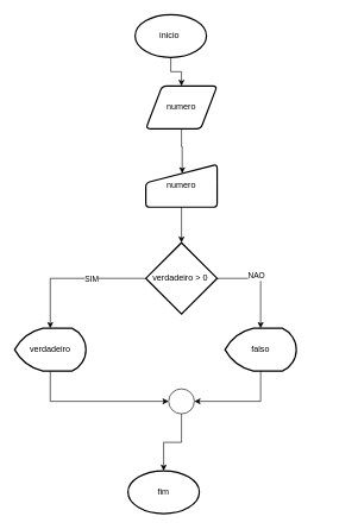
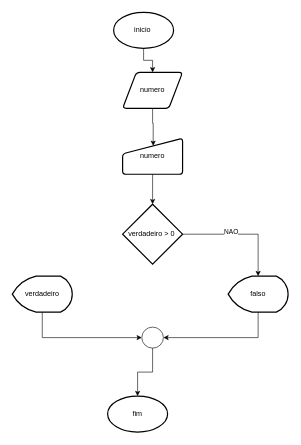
  <mxCell id="0" />
  <mxCell id="1" parent="0" />
  <mxCell id="2" value="" style="edgeStyle=orthogonalEdgeStyle;rounded=0;orthogonalLoop=1;jettySize=auto;html=1;" edge="1" parent="1" source="3" target="4"><mxGeometry relative="1" as="geometry" /></mxCell>
  <mxCell id="3" value="inicio&amp;nbsp;" style="strokeWidth=2;html=1;shape=mxgraph.flowchart.start_1;whiteSpace=wrap;" vertex="1" parent="1"><mxGeometry x="189" y="20" width="100" height="60" as="geometry" /></mxCell>
  <mxCell id="4" value="numero" style="shape=parallelogram;html=1;strokeWidth=2;perimeter=parallelogramPerimeter;whiteSpace=wrap;rounded=1;arcSize=12;size=0.23;" vertex="1" parent="1"><mxGeometry x="204" y="120" width="100" height="60" as="geometry" /></mxCell>
  <mxCell id="5" value="numero" style="html=1;strokeWidth=2;shape=manualInput;whiteSpace=wrap;rounded=1;size=26;arcSize=11;" vertex="1" parent="1"><mxGeometry x="204" y="230" width="100" height="60" as="geometry" /></mxCell>
  <mxCell id="6" style="edgeStyle=orthogonalEdgeStyle;rounded=0;orthogonalLoop=1;jettySize=auto;html=1;exitX=0.5;exitY=1;exitDx=0;exitDy=0;entryX=0.51;entryY=0.212;entryDx=0;entryDy=0;entryPerimeter=0;" edge="1" parent="1" source="4" target="5"><mxGeometry relative="1" as="geometry" /></mxCell>
- <mxCell id="7" value="" style="edgeStyle=orthogonalEdgeStyle;rounded=0;orthogonalLoop=1;jettySize=auto;html=1;" edge="1" parent="1" source="9" target="12"><mxGeometry relative="1" as="geometry" /></mxCell>
- <mxCell id="8" value="SIM" style="edgeLabel;html=1;align=center;verticalAlign=middle;resizable=0;points=[];" vertex="1" connectable="0" parent="7"><mxGeometry x="-0.237" y="1" relative="1" as="geometry"><mxPoint x="1" as="offset" /></mxGeometry></mxCell>
  <mxCell id="9" value="verdadeiro &amp;gt; 0&amp;nbsp;" style="strokeWidth=2;html=1;shape=mxgraph.flowchart.decision;whiteSpace=wrap;" vertex="1" parent="1"><mxGeometry x="204" y="340" width="100" height="100" as="geometry" /></mxCell>
  <mxCell id="10" style="edgeStyle=orthogonalEdgeStyle;rounded=0;orthogonalLoop=1;jettySize=auto;html=1;exitX=0.5;exitY=1;exitDx=0;exitDy=0;entryX=0.5;entryY=0;entryDx=0;entryDy=0;entryPerimeter=0;" edge="1" parent="1" source="5" target="9"><mxGeometry relative="1" as="geometry" /></mxCell>
- <mxCell id="11" value="falso" style="strokeWidth=2;html=1;shape=mxgraph.flowchart.display;whiteSpace=wrap;" vertex="1" parent="1"><mxGeometry x="315" y="460" width="100" height="60" as="geometry" /></mxCell>
+ <mxCell id="11" value="falso" style="strokeWidth=2;html=1;shape=mxgraph.flowchart.display;whiteSpace=wrap;" vertex="1" parent="1"><mxGeometry x="380" y="460" width="100" height="60" as="geometry" /></mxCell>
  <mxCell id="12" value="verdadeiro" style="strokeWidth=2;html=1;shape=mxgraph.flowchart.display;whiteSpace=wrap;" vertex="1" parent="1"><mxGeometry x="20" y="460" width="100" height="60" as="geometry" /></mxCell>
  <mxCell id="13" style="edgeStyle=orthogonalEdgeStyle;rounded=0;orthogonalLoop=1;jettySize=auto;html=1;exitX=1;exitY=0.5;exitDx=0;exitDy=0;exitPerimeter=0;entryX=0.5;entryY=0;entryDx=0;entryDy=0;entryPerimeter=0;" edge="1" parent="1" source="9" target="11"><mxGeometry relative="1" as="geometry" /></mxCell>
  <mxCell id="14" value="NAO" style="edgeLabel;html=1;align=center;verticalAlign=middle;resizable=0;points=[];" vertex="1" connectable="0" parent="13"><mxGeometry x="-0.189" y="4" relative="1" as="geometry"><mxPoint x="1" as="offset" /></mxGeometry></mxCell>
  <mxCell id="15" value="" style="verticalLabelPosition=bottom;verticalAlign=top;html=1;shape=mxgraph.flowchart.on-page_reference;" vertex="1" parent="1"><mxGeometry x="236" y="545" width="36" height="35" as="geometry" /></mxCell>
  <mxCell id="16" style="edgeStyle=orthogonalEdgeStyle;rounded=0;orthogonalLoop=1;jettySize=auto;html=1;exitX=0.5;exitY=1;exitDx=0;exitDy=0;exitPerimeter=0;entryX=1;entryY=0.5;entryDx=0;entryDy=0;entryPerimeter=0;" edge="1" parent="1" source="11" target="15"><mxGeometry relative="1" as="geometry" /></mxCell>
  <mxCell id="17" style="edgeStyle=orthogonalEdgeStyle;rounded=0;orthogonalLoop=1;jettySize=auto;html=1;exitX=0.5;exitY=1;exitDx=0;exitDy=0;exitPerimeter=0;entryX=0;entryY=0.5;entryDx=0;entryDy=0;entryPerimeter=0;" edge="1" parent="1" source="12" target="15"><mxGeometry relative="1" as="geometry" /></mxCell>
  <mxCell id="18" value="fim" style="strokeWidth=2;html=1;shape=mxgraph.flowchart.start_1;whiteSpace=wrap;" vertex="1" parent="1"><mxGeometry x="179" y="660" width="100" height="60" as="geometry" /></mxCell>
  <mxCell id="19" style="edgeStyle=orthogonalEdgeStyle;rounded=0;orthogonalLoop=1;jettySize=auto;html=1;exitX=0.5;exitY=1;exitDx=0;exitDy=0;exitPerimeter=0;entryX=0.5;entryY=0;entryDx=0;entryDy=0;entryPerimeter=0;" edge="1" parent="1" source="15" target="18"><mxGeometry relative="1" as="geometry" /></mxCell>
